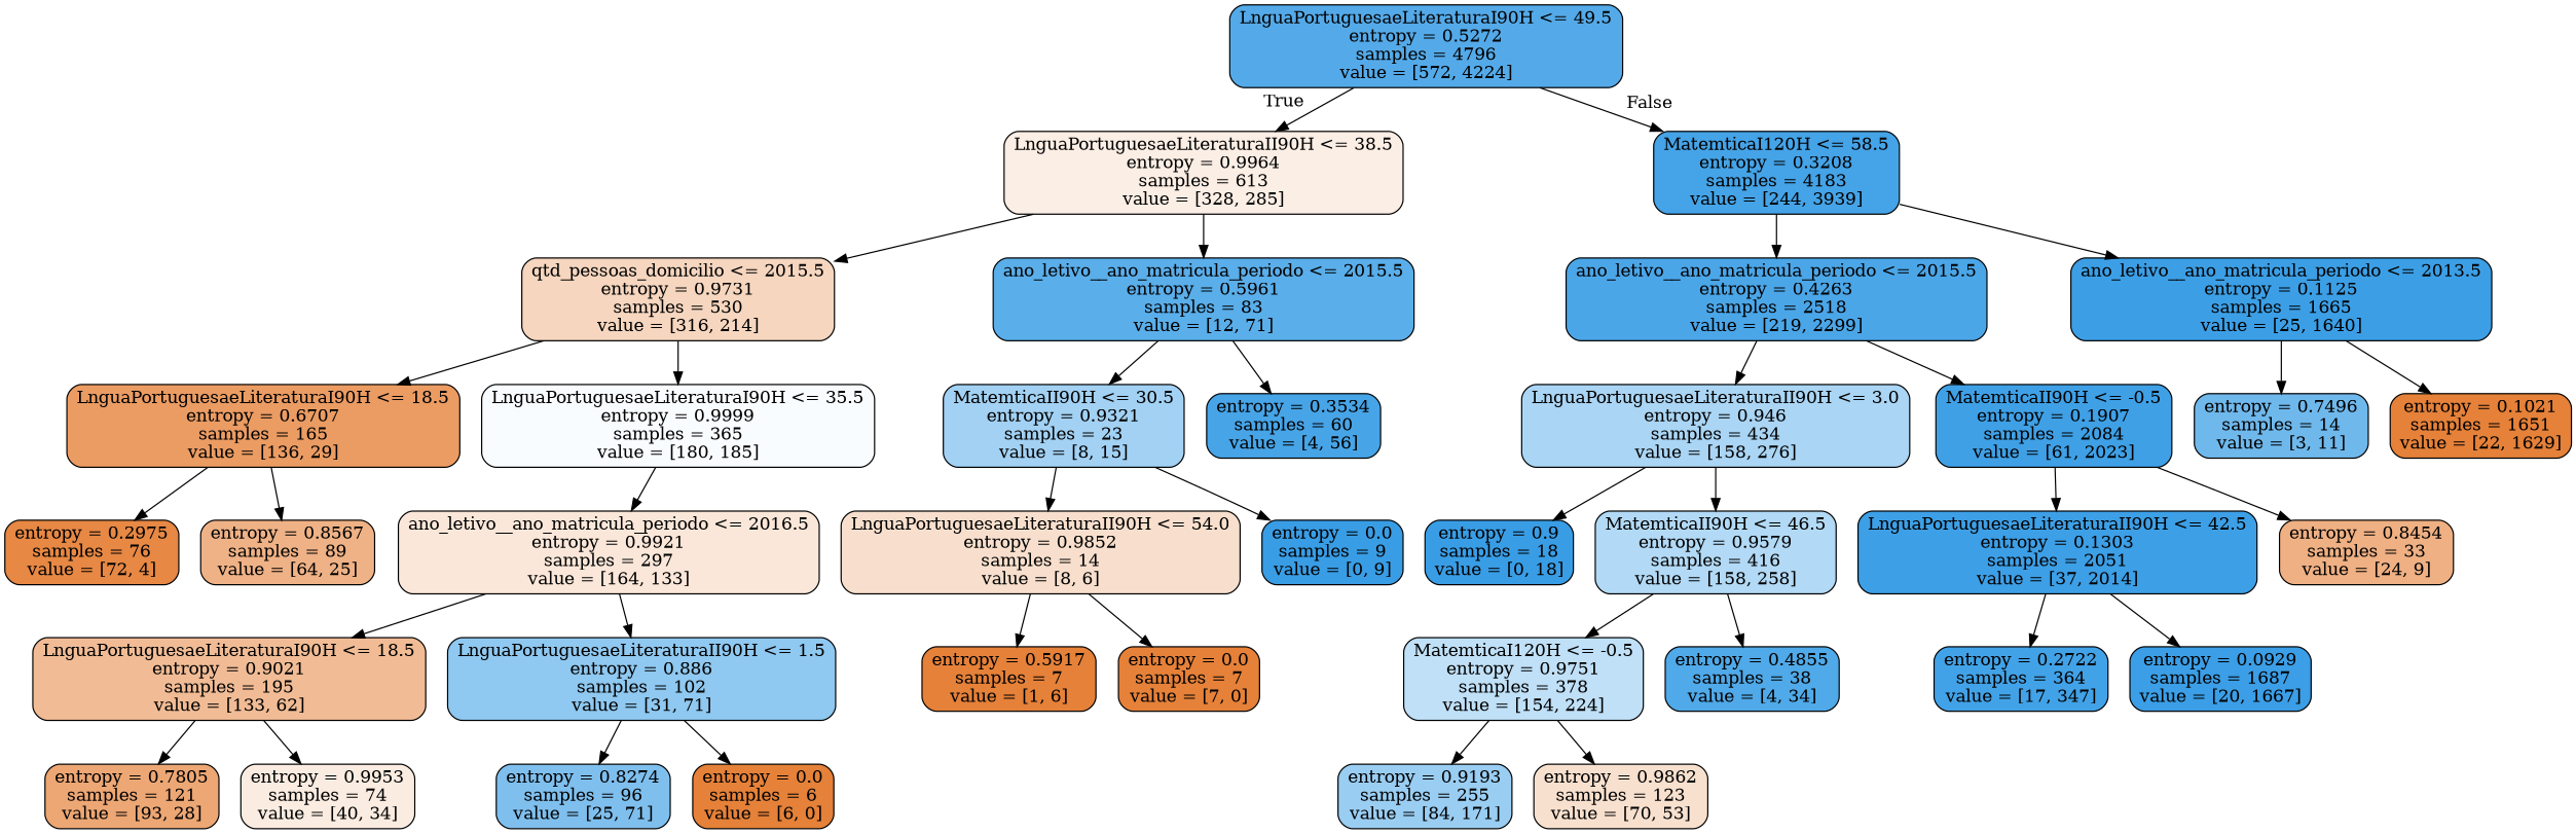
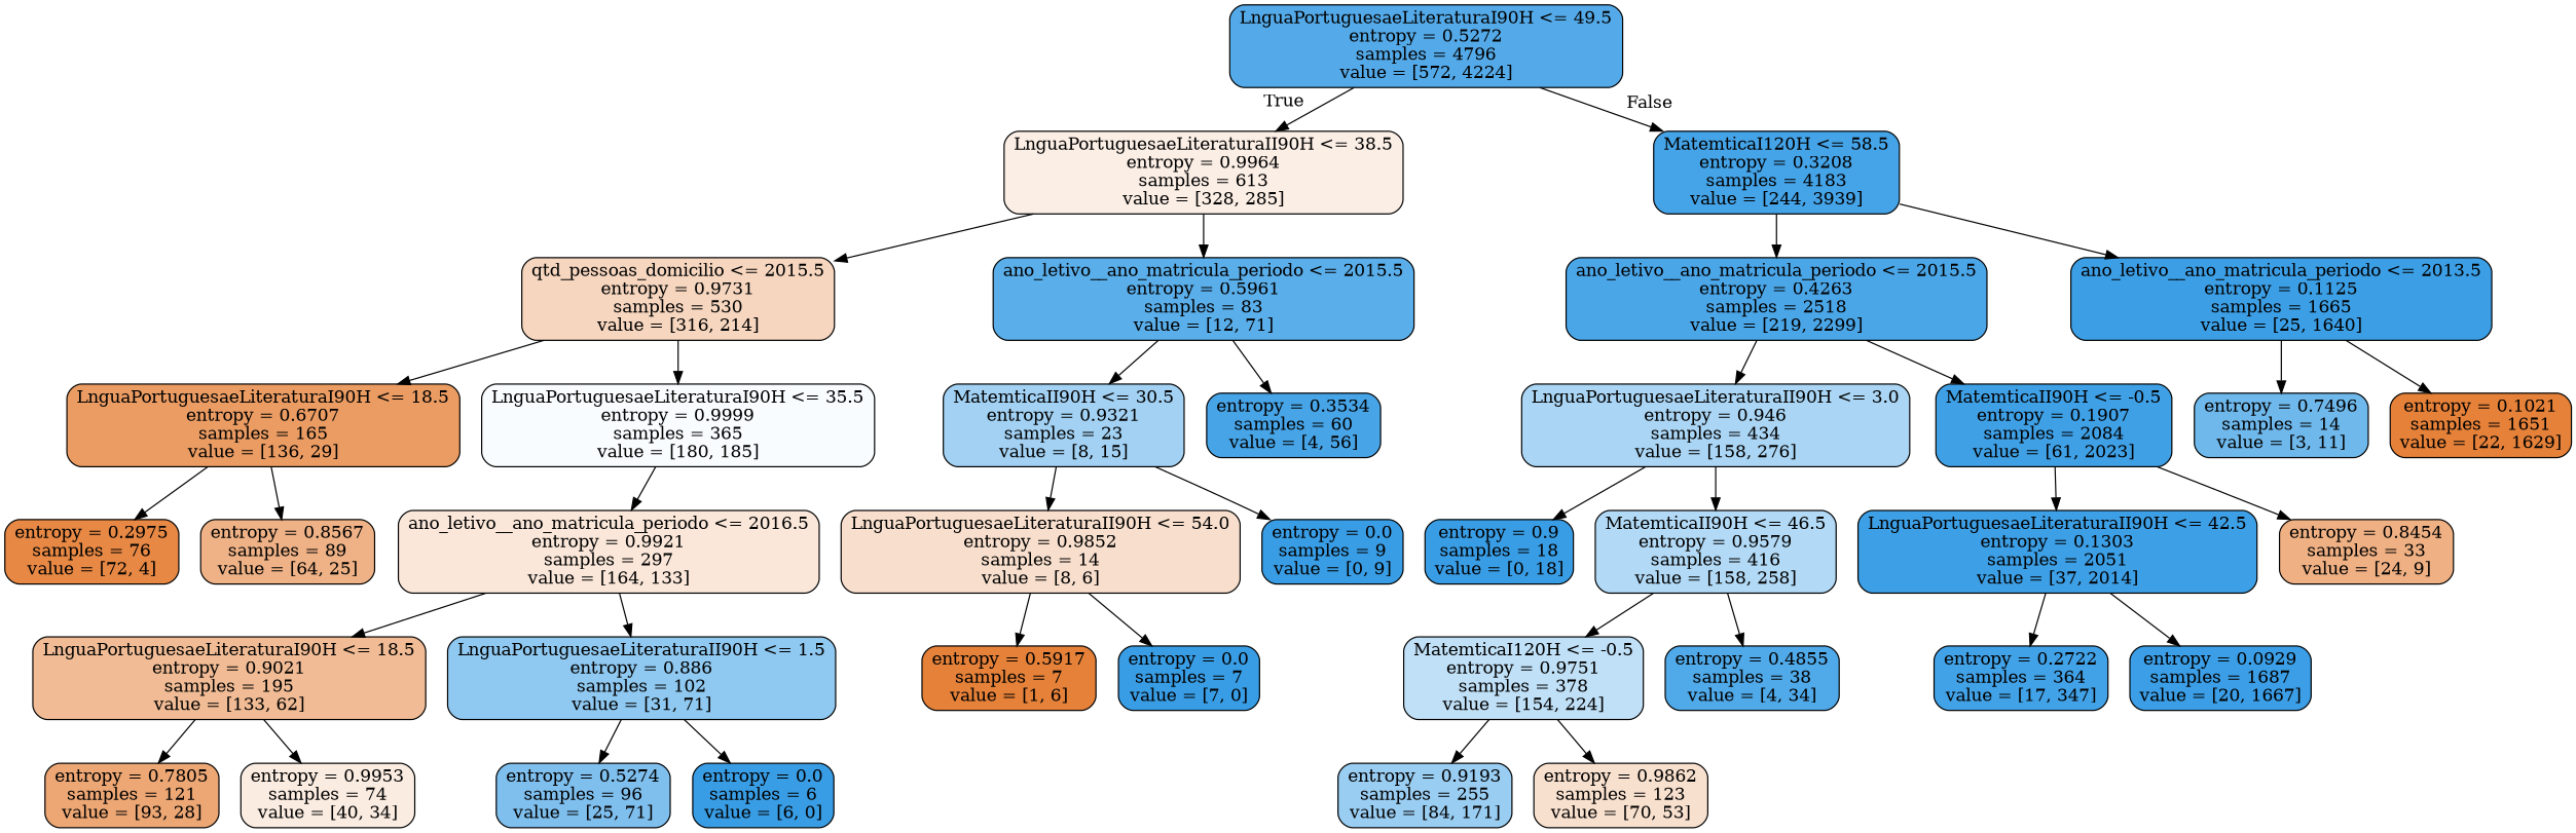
  digraph {
    fontname="DejaVu Serif"
    node [color=black fillcolor="#e58139ff" fontname="DejaVu Serif" shape=box style="filled, rounded"]
    edge [fontname="DejaVu Serif"]
    n1 [fillcolor="#399de5dc" label="LnguaPortuguesaeLiteraturaI90H <= 49.5\nentropy = 0.5272\nsamples = 4796\nvalue = [572, 4224]"]
    n2 [fillcolor="#e5813921" label="LnguaPortuguesaeLiteraturaII90H <= 38.5\nentropy = 0.9964\nsamples = 613\nvalue = [328, 285]"]
    n3 [fillcolor="#399de5ef" label="MatemticaI120H <= 58.5\nentropy = 0.3208\nsamples = 4183\nvalue = [244, 3939]"]
    n4 [fillcolor="#e5813952" label="qtd_pessoas_domicilio <= 2015.5\nentropy = 0.9731\nsamples = 530\nvalue = [316, 214]"]
    n5 [fillcolor="#399de5d4" label="ano_letivo__ano_matricula_periodo <= 2015.5\nentropy = 0.5961\nsamples = 83\nvalue = [12, 71]"]
    n6 [fillcolor="#399de5e7" label="ano_letivo__ano_matricula_periodo <= 2015.5\nentropy = 0.4263\nsamples = 2518\nvalue = [219, 2299]"]
    n7 [fillcolor="#399de5fb" label="ano_letivo__ano_matricula_periodo <= 2013.5\nentropy = 0.1125\nsamples = 1665\nvalue = [25, 1640]"]
    n8 [fillcolor="#e58139c9" label="LnguaPortuguesaeLiteraturaI90H <= 18.5\nentropy = 0.6707\nsamples = 165\nvalue = [136, 29]"]
    n9 [fillcolor="#399de507" label="LnguaPortuguesaeLiteraturaI90H <= 35.5\nentropy = 0.9999\nsamples = 365\nvalue = [180, 185]"]
    n10 [fillcolor="#399de577" label="MatemticaII90H <= 30.5\nentropy = 0.9321\nsamples = 23\nvalue = [8, 15]"]
    n11 [fillcolor="#399de5ed" label="entropy = 0.3534\nsamples = 60\nvalue = [4, 56]"]
    n12 [fillcolor="#e58139f1" label="entropy = 0.2975\nsamples = 76\nvalue = [72, 4]"]
    n13 [fillcolor="#e581399b" label="entropy = 0.8567\nsamples = 89\nvalue = [64, 25]"]
    n14 [fillcolor="#e5813930" label="ano_letivo__ano_matricula_periodo <= 2016.5\nentropy = 0.9921\nsamples = 297\nvalue = [164, 133]"]
    n15 [fillcolor="#e5813988" label="LnguaPortuguesaeLiteraturaI90H <= 18.5\nentropy = 0.9021\nsamples = 195\nvalue = [133, 62]"]
    n16 [fillcolor="#399de590" label="LnguaPortuguesaeLiteraturaII90H <= 1.5\nentropy = 0.886\nsamples = 102\nvalue = [31, 71]"]
    n17 [fillcolor="#e58139b2" label="entropy = 0.7805\nsamples = 121\nvalue = [93, 28]"]
    n18 [fillcolor="#e5813926" label="entropy = 0.9953\nsamples = 74\nvalue = [40, 34]"]
-   n19 [fillcolor="#399de5a5" label="entropy = 0.8274\nsamples = 96\nvalue = [25, 71]"]
-   n20 [label="entropy = 0.0\nsamples = 6\nvalue = [6, 0]"]
+   n19 [fillcolor="#399de5a5" label="entropy = 0.5274\nsamples = 96\nvalue = [25, 71]"]
+   n20 [fillcolor="#399de5ff" label="entropy = 0.0\nsamples = 6\nvalue = [6, 0]"]
    n21 [fillcolor="#e5813940" label="LnguaPortuguesaeLiteraturaII90H <= 54.0\nentropy = 0.9852\nsamples = 14\nvalue = [8, 6]"]
    n22 [fillcolor="#399de5ff" label="entropy = 0.0\nsamples = 9\nvalue = [0, 9]"]
    n23 [label="entropy = 0.5917\nsamples = 7\nvalue = [1, 6]"]
-   n24 [label="entropy = 0.0\nsamples = 7\nvalue = [7, 0]"]
+   n24 [fillcolor="#399de5ff" label="entropy = 0.0\nsamples = 7\nvalue = [7, 0]"]
    n25 [fillcolor="#399de56d" label="LnguaPortuguesaeLiteraturaII90H <= 3.0\nentropy = 0.946\nsamples = 434\nvalue = [158, 276]"]
    n26 [fillcolor="#399de5f7" label="MatemticaII90H <= -0.5\nentropy = 0.1907\nsamples = 2084\nvalue = [61, 2023]"]
    n27 [fillcolor="#399de5b9" label="entropy = 0.7496\nsamples = 14\nvalue = [3, 11]"]
    n28 [label="entropy = 0.1021\nsamples = 1651\nvalue = [22, 1629]"]
    n29 [fillcolor="#399de5ff" label="entropy = 0.9\nsamples = 18\nvalue = [0, 18]"]
    n30 [fillcolor="#399de563" label="MatemticaII90H <= 46.5\nentropy = 0.9579\nsamples = 416\nvalue = [158, 258]"]
    n31 [fillcolor="#399de5fa" label="LnguaPortuguesaeLiteraturaII90H <= 42.5\nentropy = 0.1303\nsamples = 2051\nvalue = [37, 2014]"]
    n32 [fillcolor="#e581399f" label="entropy = 0.8454\nsamples = 33\nvalue = [24, 9]"]
    n33 [fillcolor="#399de550" label="MatemticaI120H <= -0.5\nentropy = 0.9751\nsamples = 378\nvalue = [154, 224]"]
    n34 [fillcolor="#399de5e1" label="entropy = 0.4855\nsamples = 38\nvalue = [4, 34]"]
    n35 [fillcolor="#399de582" label="entropy = 0.9193\nsamples = 255\nvalue = [84, 171]"]
    n36 [fillcolor="#e581393e" label="entropy = 0.9862\nsamples = 123\nvalue = [70, 53]"]
    n37 [fillcolor="#399de5f3" label="entropy = 0.2722\nsamples = 364\nvalue = [17, 347]"]
    n38 [fillcolor="#399de5fc" label="entropy = 0.0929\nsamples = 1687\nvalue = [20, 1667]"]
    n1 -> n2 [headlabel=True labelangle=45 labeldistance=2.5]
    n1 -> n3 [headlabel=False labelangle=-45 labeldistance=2.5]
    n2 -> n4
    n2 -> n5
    n3 -> n6
    n3 -> n7
    n4 -> n8
    n4 -> n9
    n5 -> n10
    n5 -> n11
    n6 -> n25
    n6 -> n26
    n7 -> n27
    n7 -> n28
    n8 -> n12
    n8 -> n13
    n9 -> n14
    n10 -> n21
    n10 -> n22
    n14 -> n15
    n14 -> n16
    n15 -> n17
    n15 -> n18
    n16 -> n19
    n16 -> n20
    n21 -> n23
    n21 -> n24
    n25 -> n29
    n25 -> n30
    n26 -> n31
    n26 -> n32
    n30 -> n33
    n30 -> n34
    n31 -> n37
    n31 -> n38
    n33 -> n35
    n33 -> n36
  }
